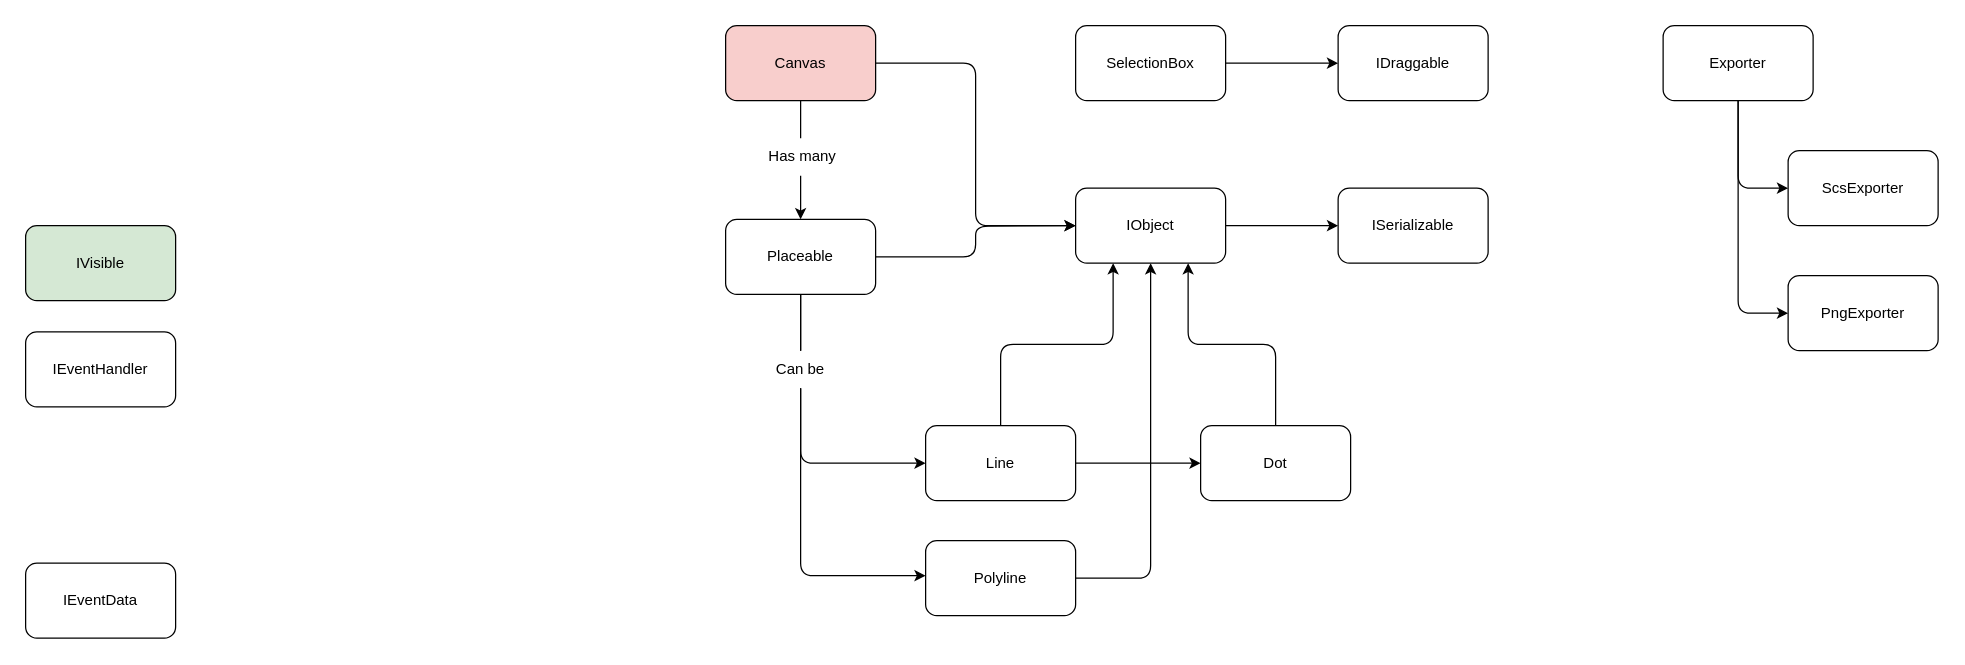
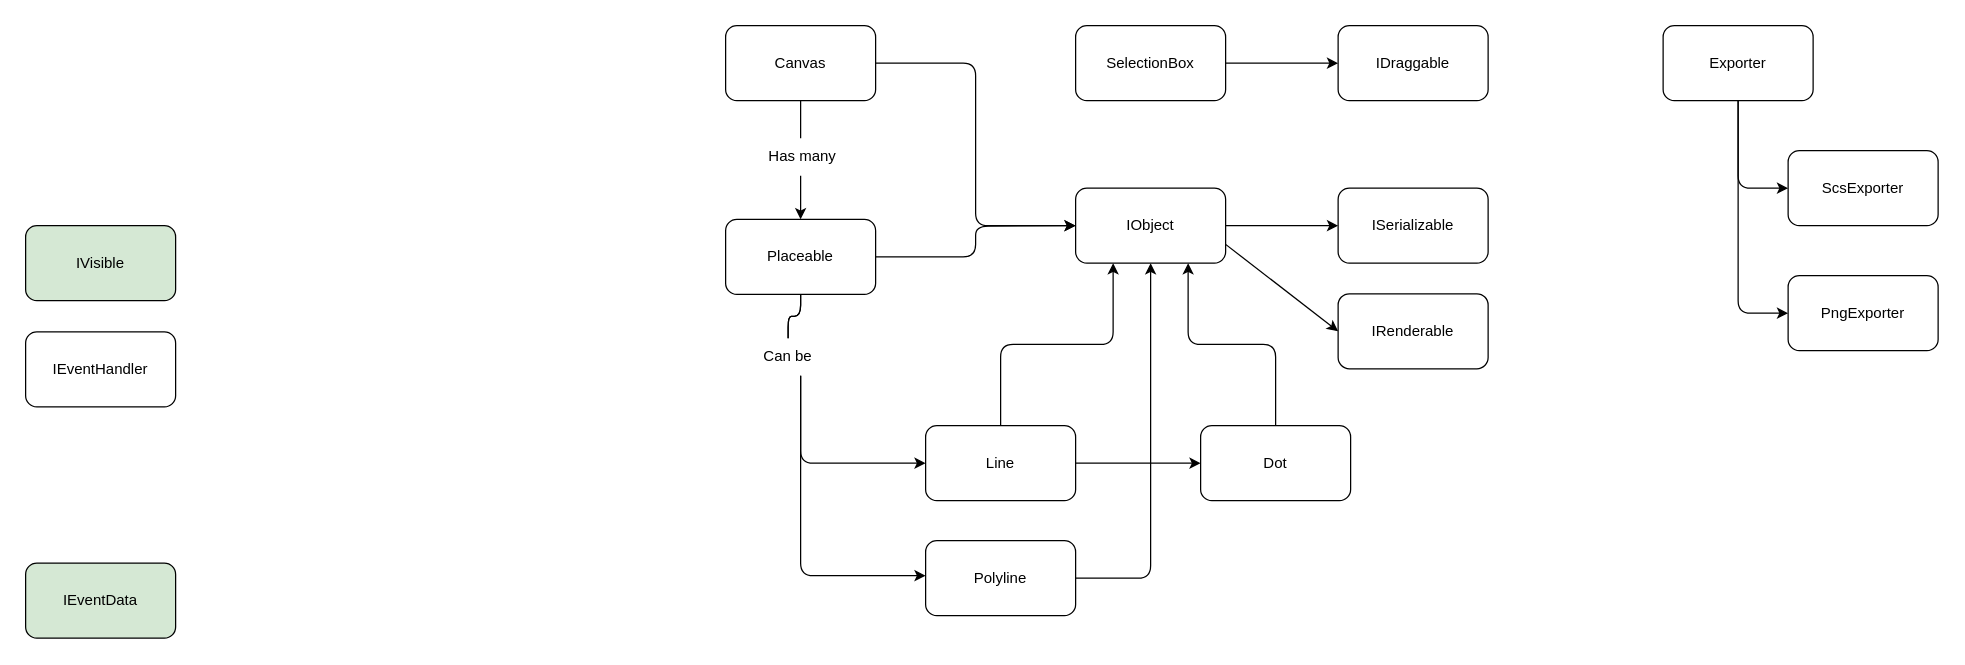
  <mxCell id="0" />
  <mxCell id="1" parent="0" />
  <mxCell id="2" style="edgeStyle=orthogonalEdgeStyle;html=1;exitX=1;exitY=0.5;exitDx=0;exitDy=0;entryX=0.5;entryY=1;entryDx=0;entryDy=0;" edge="1" parent="1" source="3" target="25"><mxGeometry relative="1" as="geometry" /></mxCell>
  <mxCell id="3" value="Polyline" style="rounded=1;whiteSpace=wrap;html=1;" vertex="1" parent="1"><mxGeometry x="740" y="432" width="120" height="60" as="geometry" /></mxCell>
  <mxCell id="4" style="edgeStyle=orthogonalEdgeStyle;html=1;" edge="1" parent="1" source="6" target="27"><mxGeometry relative="1" as="geometry" /></mxCell>
  <mxCell id="5" style="edgeStyle=orthogonalEdgeStyle;html=1;exitX=0.5;exitY=0;exitDx=0;exitDy=0;entryX=0.25;entryY=1;entryDx=0;entryDy=0;" edge="1" parent="1" source="6" target="25"><mxGeometry relative="1" as="geometry" /></mxCell>
  <mxCell id="6" value="Line" style="rounded=1;whiteSpace=wrap;html=1;" vertex="1" parent="1"><mxGeometry x="740" y="340" width="120" height="60" as="geometry" /></mxCell>
  <mxCell id="7" style="edgeStyle=orthogonalEdgeStyle;html=1;startArrow=none;" edge="1" parent="1" source="16" target="13"><mxGeometry relative="1" as="geometry" /></mxCell>
  <mxCell id="8" style="edgeStyle=orthogonalEdgeStyle;html=1;exitX=1;exitY=0.5;exitDx=0;exitDy=0;entryX=0;entryY=0.5;entryDx=0;entryDy=0;" edge="1" parent="1" source="9" target="25"><mxGeometry relative="1" as="geometry" /></mxCell>
- <mxCell id="9" value="Canvas" style="rounded=1;whiteSpace=wrap;html=1;fillColor=#f8cecc;" vertex="1" parent="1"><mxGeometry x="580" y="20" width="120" height="60" as="geometry" /></mxCell>
+ <mxCell id="9" value="Canvas" style="rounded=1;whiteSpace=wrap;html=1;" vertex="1" parent="1"><mxGeometry x="580" y="20" width="120" height="60" as="geometry" /></mxCell>
  <mxCell id="10" style="edgeStyle=orthogonalEdgeStyle;html=1;startArrow=none;" edge="1" parent="1" source="18" target="6"><mxGeometry relative="1" as="geometry"><Array as="points"><mxPoint x="640" y="370" /></Array></mxGeometry></mxCell>
  <mxCell id="11" style="edgeStyle=orthogonalEdgeStyle;html=1;startArrow=none;" edge="1" parent="1" source="18" target="3"><mxGeometry relative="1" as="geometry"><Array as="points"><mxPoint x="640" y="460" /></Array></mxGeometry></mxCell>
  <mxCell id="12" style="edgeStyle=orthogonalEdgeStyle;html=1;exitX=1;exitY=0.5;exitDx=0;exitDy=0;" edge="1" parent="1" source="13"><mxGeometry relative="1" as="geometry"><mxPoint x="860" y="180" as="targetPoint" /></mxGeometry></mxCell>
  <mxCell id="13" value="Placeable" style="rounded=1;whiteSpace=wrap;html=1;" vertex="1" parent="1"><mxGeometry x="580" y="175" width="120" height="60" as="geometry" /></mxCell>
  <mxCell id="14" value="" style="edgeStyle=orthogonalEdgeStyle;html=1;endArrow=none;" edge="1" parent="1" source="13" target="18"><mxGeometry relative="1" as="geometry"><mxPoint x="640" y="190" as="sourcePoint" /><mxPoint x="700" y="250" as="targetPoint" /><Array as="points" /></mxGeometry></mxCell>
  <mxCell id="15" value="" style="edgeStyle=orthogonalEdgeStyle;html=1;endArrow=none;" edge="1" parent="1" source="9" target="16"><mxGeometry relative="1" as="geometry"><mxPoint x="640" y="80" as="sourcePoint" /><mxPoint x="640" y="130" as="targetPoint" /></mxGeometry></mxCell>
  <mxCell id="16" value="&amp;nbsp;Has many" style="text;html=1;strokeColor=none;fillColor=none;align=center;verticalAlign=middle;whiteSpace=wrap;rounded=0;" vertex="1" parent="1"><mxGeometry x="610" y="110" width="60" height="30" as="geometry" /></mxCell>
  <mxCell id="17" value="" style="edgeStyle=orthogonalEdgeStyle;html=1;endArrow=none;" edge="1" parent="1" source="13" target="18"><mxGeometry relative="1" as="geometry"><mxPoint x="640.043" y="235" as="sourcePoint" /><mxPoint x="754" y="460" as="targetPoint" /><Array as="points" /></mxGeometry></mxCell>
- <mxCell id="18" value="Can be" style="text;html=1;strokeColor=none;fillColor=none;align=center;verticalAlign=middle;whiteSpace=wrap;rounded=0;" vertex="1" parent="1"><mxGeometry x="610" y="280" width="60" height="30" as="geometry" /></mxCell>
+ <mxCell id="18" value="Can be" style="text;html=1;strokeColor=none;fillColor=none;align=center;verticalAlign=middle;whiteSpace=wrap;rounded=0;" vertex="1" parent="1"><mxGeometry x="600" y="270" width="60" height="30" as="geometry" /></mxCell>
  <mxCell id="19" style="edgeStyle=orthogonalEdgeStyle;html=1;" edge="1" parent="1" source="21" target="34"><mxGeometry relative="1" as="geometry"><Array as="points"><mxPoint x="1390" y="250" /></Array></mxGeometry></mxCell>
  <mxCell id="20" style="edgeStyle=orthogonalEdgeStyle;html=1;" edge="1" parent="1" source="21" target="33"><mxGeometry relative="1" as="geometry"><Array as="points"><mxPoint x="1390" y="150" /></Array></mxGeometry></mxCell>
  <mxCell id="21" value="Exporter" style="rounded=1;whiteSpace=wrap;html=1;" vertex="1" parent="1"><mxGeometry x="1330" y="20" width="120" height="60" as="geometry" /></mxCell>
  <mxCell id="22" value="ISerializable" style="rounded=1;whiteSpace=wrap;html=1;" vertex="1" parent="1"><mxGeometry x="1070" y="150" width="120" height="60" as="geometry" /></mxCell>
+ <mxCell id="23" style="edgeStyle=none;html=1;exitX=1;exitY=0.75;exitDx=0;exitDy=0;entryX=0;entryY=0.5;entryDx=0;entryDy=0;" edge="1" parent="1" source="25" target="32"><mxGeometry relative="1" as="geometry" /></mxCell>
  <mxCell id="24" style="edgeStyle=orthogonalEdgeStyle;html=1;exitX=1;exitY=0.5;exitDx=0;exitDy=0;entryX=0;entryY=0.5;entryDx=0;entryDy=0;" edge="1" parent="1" source="25" target="22"><mxGeometry relative="1" as="geometry" /></mxCell>
  <mxCell id="25" value="IObject" style="rounded=1;whiteSpace=wrap;html=1;" vertex="1" parent="1"><mxGeometry x="860" y="150" width="120" height="60" as="geometry" /></mxCell>
  <mxCell id="26" style="edgeStyle=orthogonalEdgeStyle;html=1;exitX=0.5;exitY=0;exitDx=0;exitDy=0;entryX=0.75;entryY=1;entryDx=0;entryDy=0;" edge="1" parent="1" source="27" target="25"><mxGeometry relative="1" as="geometry" /></mxCell>
  <mxCell id="27" value="Dot" style="rounded=1;whiteSpace=wrap;html=1;" vertex="1" parent="1"><mxGeometry x="960" y="340" width="120" height="60" as="geometry" /></mxCell>
  <mxCell id="28" value="IEventHandler" style="rounded=1;whiteSpace=wrap;html=1;" vertex="1" parent="1"><mxGeometry x="20" y="265" width="120" height="60" as="geometry" /></mxCell>
- <mxCell id="29" value="IEventData" style="rounded=1;whiteSpace=wrap;html=1;" vertex="1" parent="1"><mxGeometry x="20" y="450" width="120" height="60" as="geometry" /></mxCell>
+ <mxCell id="29" value="IEventData" style="rounded=1;whiteSpace=wrap;html=1;fillColor=#d5e8d4;" vertex="1" parent="1"><mxGeometry x="20" y="450" width="120" height="60" as="geometry" /></mxCell>
  <mxCell id="30" value="IVisible" style="rounded=1;whiteSpace=wrap;html=1;fillColor=#d5e8d4;" vertex="1" parent="1"><mxGeometry x="20" y="180" width="120" height="60" as="geometry" /></mxCell>
  <mxCell id="31" value="IDraggable" style="rounded=1;whiteSpace=wrap;html=1;" vertex="1" parent="1"><mxGeometry x="1070" y="20" width="120" height="60" as="geometry" /></mxCell>
+ <mxCell id="32" value="IRenderable" style="rounded=1;whiteSpace=wrap;html=1;" vertex="1" parent="1"><mxGeometry x="1070" y="234.5" width="120" height="60" as="geometry" /></mxCell>
  <mxCell id="33" value="ScsExporter" style="rounded=1;whiteSpace=wrap;html=1;" vertex="1" parent="1"><mxGeometry x="1430" y="120" width="120" height="60" as="geometry" /></mxCell>
  <mxCell id="34" value="PngExporter" style="rounded=1;whiteSpace=wrap;html=1;" vertex="1" parent="1"><mxGeometry x="1430" y="220" width="120" height="60" as="geometry" /></mxCell>
  <mxCell id="35" style="edgeStyle=orthogonalEdgeStyle;html=1;exitX=1;exitY=0.5;exitDx=0;exitDy=0;entryX=0;entryY=0.5;entryDx=0;entryDy=0;" edge="1" parent="1" source="36" target="31"><mxGeometry relative="1" as="geometry" /></mxCell>
  <mxCell id="36" value="SelectionBox" style="rounded=1;whiteSpace=wrap;html=1;" vertex="1" parent="1"><mxGeometry x="860" y="20" width="120" height="60" as="geometry" /></mxCell>
